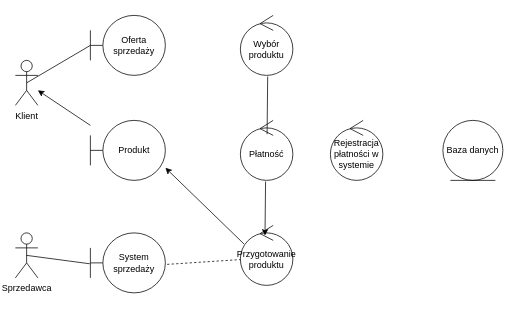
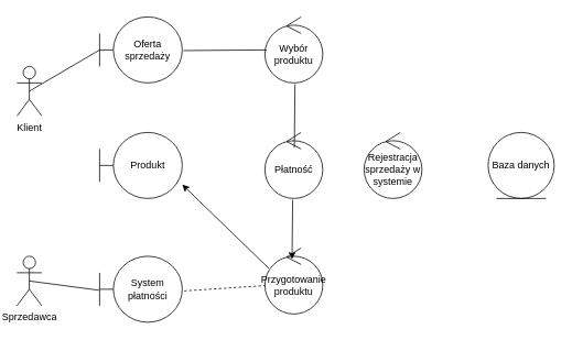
  <mxCell id="0" />
  <mxCell id="1" parent="0" />
  <mxCell id="2" value="Klient" style="shape=umlActor;verticalLabelPosition=bottom;verticalAlign=top;html=1;outlineConnect=0;" vertex="1" parent="1"><mxGeometry x="20" y="80" width="30" height="60" as="geometry" /></mxCell>
  <mxCell id="3" value="Sprzedawca" style="shape=umlActor;verticalLabelPosition=bottom;verticalAlign=top;html=1;outlineConnect=0;" vertex="1" parent="1"><mxGeometry x="20" y="310" width="30" height="60" as="geometry" /></mxCell>
  <mxCell id="4" value="Oferta sprzedaży" style="shape=umlBoundary;whiteSpace=wrap;html=1;" vertex="1" parent="1"><mxGeometry x="120" y="20" width="100" height="80" as="geometry" /></mxCell>
- <mxCell id="5" value="System sprzedaży" style="shape=umlBoundary;whiteSpace=wrap;html=1;" vertex="1" parent="1"><mxGeometry x="120" y="310" width="100" height="80" as="geometry" /></mxCell>
+ <mxCell id="5" value="System płatności" style="shape=umlBoundary;whiteSpace=wrap;html=1;" vertex="1" parent="1"><mxGeometry x="120" y="310" width="100" height="80" as="geometry" /></mxCell>
  <mxCell id="6" value="Baza danych" style="ellipse;shape=umlEntity;whiteSpace=wrap;html=1;" vertex="1" parent="1"><mxGeometry x="590" y="160" width="80" height="80" as="geometry" /></mxCell>
  <mxCell id="7" value="Wybór produktu" style="ellipse;shape=umlControl;whiteSpace=wrap;html=1;" vertex="1" parent="1"><mxGeometry x="320" y="20" width="70" height="80" as="geometry" /></mxCell>
  <mxCell id="8" value="Płatność" style="ellipse;shape=umlControl;whiteSpace=wrap;html=1;" vertex="1" parent="1"><mxGeometry x="320" y="160" width="70" height="80" as="geometry" /></mxCell>
  <mxCell id="9" value="Przygotowanie produktu" style="ellipse;shape=umlControl;whiteSpace=wrap;html=1;" vertex="1" parent="1"><mxGeometry x="320" y="300" width="70" height="80" as="geometry" /></mxCell>
  <mxCell id="10" value="Produkt" style="shape=umlBoundary;whiteSpace=wrap;html=1;" vertex="1" parent="1"><mxGeometry x="120" y="160" width="100" height="80" as="geometry" /></mxCell>
  <mxCell id="11" value="" style="endArrow=none;html=1;rounded=0;exitX=0.5;exitY=0.5;exitDx=0;exitDy=0;exitPerimeter=0;" edge="1" parent="1" source="2"><mxGeometry width="50" height="50" relative="1" as="geometry"><mxPoint x="340" y="330" as="sourcePoint" /><mxPoint x="120" y="60" as="targetPoint" /></mxGeometry></mxCell>
+ <mxCell id="12" value="" style="endArrow=none;html=1;rounded=0;entryX=1.016;entryY=0.51;entryDx=0;entryDy=0;entryPerimeter=0;exitX=0.029;exitY=0.5;exitDx=0;exitDy=0;exitPerimeter=0;" edge="1" parent="1" source="7" target="4"><mxGeometry width="50" height="50" relative="1" as="geometry"><mxPoint x="300" y="61" as="sourcePoint" /><mxPoint x="390" y="280" as="targetPoint" /></mxGeometry></mxCell>
  <mxCell id="13" value="" style="endArrow=none;html=1;rounded=0;entryX=0.52;entryY=1.02;entryDx=0;entryDy=0;entryPerimeter=0;exitX=0.509;exitY=0.23;exitDx=0;exitDy=0;exitPerimeter=0;" edge="1" parent="1" source="8" target="7"><mxGeometry width="50" height="50" relative="1" as="geometry"><mxPoint x="356" y="160" as="sourcePoint" /><mxPoint x="400" y="280" as="targetPoint" /></mxGeometry></mxCell>
- <mxCell id="14" value="Rejestracja&lt;div&gt;płatności w systemie&lt;/div&gt;" style="ellipse;shape=umlControl;whiteSpace=wrap;html=1;" vertex="1" parent="1"><mxGeometry x="440" y="160" width="70" height="80" as="geometry" /></mxCell>
+ <mxCell id="14" value="Rejestracja&lt;div&gt;sprzedaży w systemie&lt;/div&gt;" style="ellipse;shape=umlControl;whiteSpace=wrap;html=1;" vertex="1" parent="1"><mxGeometry x="440" y="160" width="70" height="80" as="geometry" /></mxCell>
  <mxCell id="15" value="" style="endArrow=classic;html=1;rounded=0;entryX=0.469;entryY=0.17;entryDx=0;entryDy=0;entryPerimeter=0;exitX=0.48;exitY=1.02;exitDx=0;exitDy=0;exitPerimeter=0;" edge="1" parent="1" source="8" target="9"><mxGeometry width="50" height="50" relative="1" as="geometry"><mxPoint x="340" y="230" as="sourcePoint" /><mxPoint x="390" y="180" as="targetPoint" /></mxGeometry></mxCell>
  <mxCell id="16" value="" style="endArrow=classic;html=1;rounded=0;entryX=1;entryY=0.79;entryDx=0;entryDy=0;entryPerimeter=0;exitX=0.069;exitY=0.31;exitDx=0;exitDy=0;exitPerimeter=0;" edge="1" parent="1" source="9" target="10"><mxGeometry width="50" height="50" relative="1" as="geometry"><mxPoint x="340" y="230" as="sourcePoint" /><mxPoint x="390" y="180" as="targetPoint" /></mxGeometry></mxCell>
- <mxCell id="17" value="" style="endArrow=classic;html=1;rounded=0;" edge="1" parent="1" source="10" target="2"><mxGeometry width="50" height="50" relative="1" as="geometry"><mxPoint x="340" y="230" as="sourcePoint" /><mxPoint x="390" y="180" as="targetPoint" /></mxGeometry></mxCell>
  <mxCell id="18" value="" style="endArrow=none;html=1;rounded=0;exitX=0.5;exitY=0.5;exitDx=0;exitDy=0;exitPerimeter=0;entryX=-0.008;entryY=0.515;entryDx=0;entryDy=0;entryPerimeter=0;" edge="1" parent="1" source="3" target="5"><mxGeometry width="50" height="50" relative="1" as="geometry"><mxPoint x="340" y="250" as="sourcePoint" /><mxPoint x="390" y="200" as="targetPoint" /></mxGeometry></mxCell>
  <mxCell id="19" value="" style="endArrow=none;html=1;rounded=0;exitX=1.024;exitY=0.525;exitDx=0;exitDy=0;exitPerimeter=0;entryX=0;entryY=0.57;entryDx=0;entryDy=0;entryPerimeter=0;dashed=1;" edge="1" parent="1" source="5" target="9"><mxGeometry width="50" height="50" relative="1" as="geometry"><mxPoint x="340" y="230" as="sourcePoint" /><mxPoint x="330" y="220" as="targetPoint" /></mxGeometry></mxCell>
